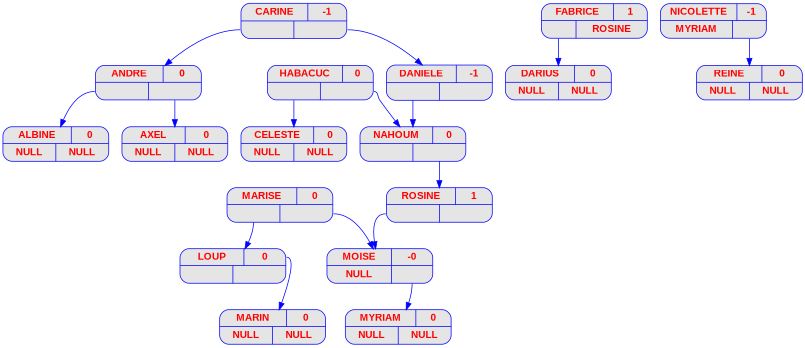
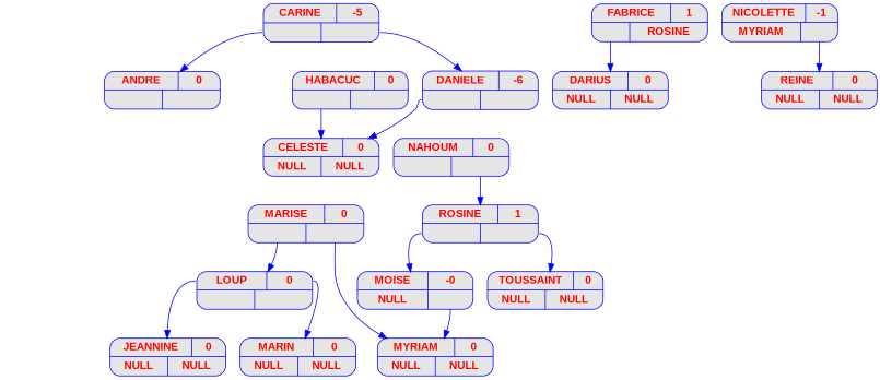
  digraph {
    node [color=blue fillcolor=grey90 fontcolor=red fontname="Arial bold" fontsize=14 shape=record style="rounded, filled"]
    edge [color=blue tailport=d]
    n1 [label="{{ HABACUC |  0 } | { <g> | <d>}}" width=2]
    n2 [label="{{ NAHOUM |  0 } | { <g> | <d>}}" width=2]
    n3 [label="{{ CELESTE | 0 }| { <g> NULL | <d> NULL}}" width=2]
-   n4 [label="{{ CARINE |  -1 } | { <g> | <d>}}" width=2]
+   n4 [label="{{ CARINE |  -5 } | { <g> | <d>}}" width=2]
    n5 [label="{{ ANDRE |  0 } | { <g> | <d>}}" width=2]
-   n6 [label="{{ DANIELE |  -1 } | { <g> | <d>}}" width=2]
+   n6 [label="{{ DANIELE |  -6 } | { <g> | <d>}}" width=2]
    n7 [label="{{ ROSINE | 1 } | { <g> | <d>}}" width=2]
-   n8 [label="{{ ALBINE |  0 }| { <g> NULL | <d> NULL}}" width=2]
-   n9 [label="{{ AXEL |  0 }| { <g> NULL | <d> NULL}}" width=2]
    n10 [label="{{ FABRICE |  1 }| { <g> | <d> ROSINE}}" width=2]
    n11 [label="{{ DARIUS |  0 }| { <g> NULL | <d> NULL}}" width=2]
    n12 [label="{{ MARISE | 0 } | { <g> | <d>}}" width=2]
    n13 [label="{{<g> LOUP | <d> 0 } | { <g> | <d>}}" width=2]
    n14 [label="{{ MOISE | -0 }| { <g> NULL | <d> }}" width=2]
+   n15 [label="{{<g> TOUSSAINT | <d> 0 }| { <g> NULL | <d> NULL}}" width=2]
+   n16 [label="{{ JEANNINE | 0 }| { <g> NULL | <d> NULL}}" width=2]
    n17 [label="{{ MARIN |  0 }| { <g> NULL | <d> NULL}}" width=2]
    n18 [label="{{ MYRIAM | 0 }| { <g> NULL | <d> NULL}}" width=2]
    n19 [label="{{ NICOLETTE | -1 }| { <g> MYRIAM | <d> }}" width=2]
    n20 [label="{{<g> REINE | <d> 0 }| { <g> NULL | <d> NULL}}" width=2]
-   n1 -> n2
    n1 -> n3 [tailport=g]
    n2 -> n7
    n4 -> n5 [tailport=g]
    n4 -> n6
-   n5 -> n8 [tailport=g]
-   n5 -> n9
-   n6 -> n2 [tailport=g]
+   n6 -> n3 [tailport=g]
    n7 -> n14 [tailport=g]
+   n7 -> n15
    n10 -> n11 [tailport=g]
    n12 -> n13 [tailport=g]
-   n12 -> n14
+   n12 -> n18
+   n13 -> n16 [tailport=g]
    n13 -> n17
    n14 -> n18
    n19 -> n20
  }
